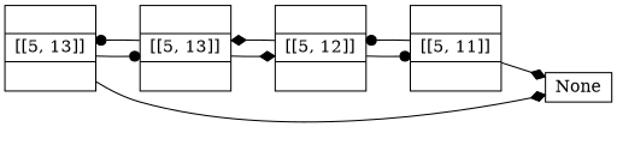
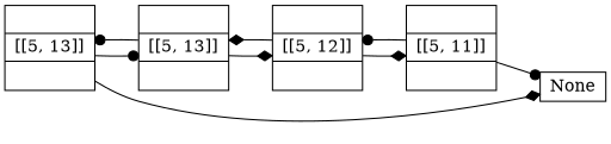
  digraph {
    rankdir=LR
    node [shape=record]
    edge [arrowhead=dot]
    n1 [height=.1 label="<f0> |<f1> [[5, 13]]|<f2>"]
    n2 [height=.1 label="<f0> |<f1> [[5, 13]]|<f2>"]
    None [height=.1]
    n4 [height=.1 label="<f0> |<f1> [[5, 12]]|<f2>"]
    n5 [height=.1 label="<f0> |<f1> [[5, 11]]|<f2>"]
    n1 -> n2
    n1 -> None [arrowhead=diamond]
    n2 -> n1
    n2 -> n4 [arrowhead=diamond]
    n4 -> n2 [arrowhead=diamond]
-   n4 -> n5
-   n5 -> None [arrowhead=diamond]
+   n4 -> n5 [arrowhead=diamond]
+   n5 -> None
    n5 -> n4
  }
